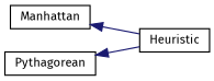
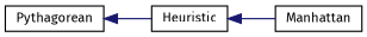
  digraph {
    fontname="Fira Sans"
    rankdir=LR
    node [color=black fillcolor=white fontname="Fira Sans" fontsize=10 shape=record style=filled]
    edge [color=midnightblue dir=back fontname="Fira Sans" fontsize=10 labelfontname=Helvetica labelfontsize=10 style=solid]
    n1 [height=0.2 label=Heuristic width=0.4]
    n2 [height=0.2 label=Manhattan width=0.4]
    n3 [height=0.2 label=Pythagorean width=0.4]
-   n2 -> n1
+   n1 -> n2
    n3 -> n1
  }
